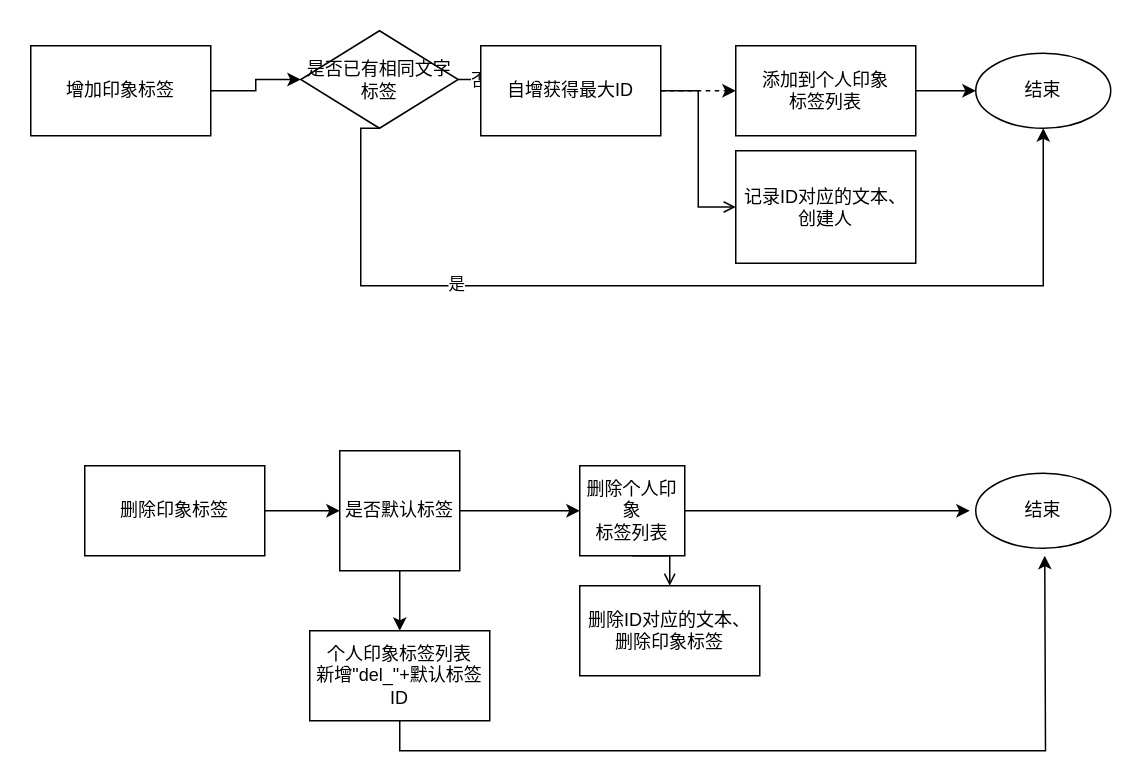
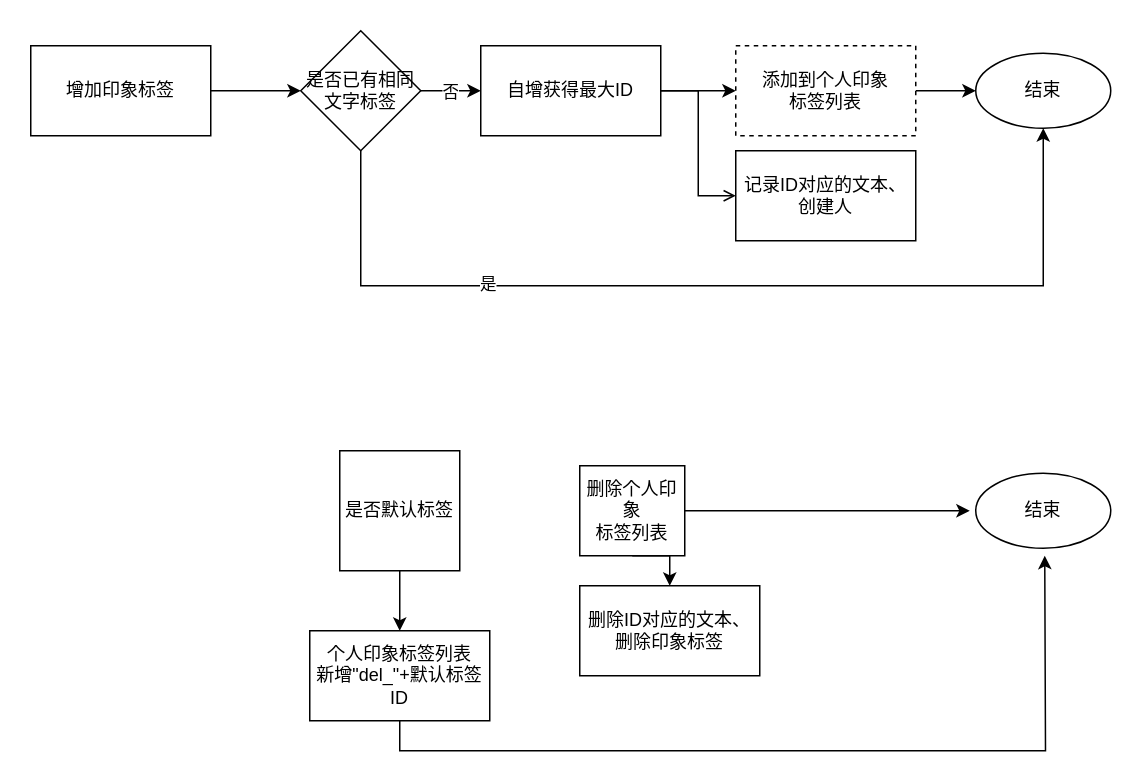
  <mxCell id="0" />
  <mxCell id="1" parent="0" />
  <mxCell id="2" style="edgeStyle=orthogonalEdgeStyle;rounded=0;orthogonalLoop=1;jettySize=auto;html=1;" edge="1" parent="1" source="3" target="8"><mxGeometry relative="1" as="geometry" /></mxCell>
  <mxCell id="3" value="增加印象标签" style="rounded=0;whiteSpace=wrap;html=1;" vertex="1" parent="1"><mxGeometry x="20" y="30" width="120" height="60" as="geometry" /></mxCell>
  <mxCell id="4" style="edgeStyle=orthogonalEdgeStyle;rounded=0;orthogonalLoop=1;jettySize=auto;html=1;" edge="1" parent="1" source="8" target="12"><mxGeometry relative="1" as="geometry" /></mxCell>
  <mxCell id="5" value="否" style="edgeLabel;html=1;align=center;verticalAlign=middle;resizable=0;points=[];" vertex="1" connectable="0" parent="4"><mxGeometry x="-0.05" relative="1" as="geometry"><mxPoint as="offset" /></mxGeometry></mxCell>
  <mxCell id="6" style="edgeStyle=orthogonalEdgeStyle;rounded=0;orthogonalLoop=1;jettySize=auto;html=1;exitX=0.5;exitY=1;exitDx=0;exitDy=0;entryX=0.5;entryY=1;entryDx=0;entryDy=0;" edge="1" parent="1" source="8" target="9"><mxGeometry relative="1" as="geometry"><Array as="points"><mxPoint x="240" y="190" /><mxPoint x="695" y="190" /></Array></mxGeometry></mxCell>
  <mxCell id="7" value="是" style="edgeLabel;html=1;align=center;verticalAlign=middle;resizable=0;points=[];" vertex="1" connectable="0" parent="6"><mxGeometry x="-0.465" y="2" relative="1" as="geometry"><mxPoint as="offset" /></mxGeometry></mxCell>
- <mxCell id="8" value="是否已有相同文字标签" style="rhombus;whiteSpace=wrap;html=1;" vertex="1" parent="1"><mxGeometry x="200" y="20" width="105" height="65" as="geometry" /></mxCell>
+ <mxCell id="8" value="是否已有相同文字标签" style="rhombus;whiteSpace=wrap;html=1;" vertex="1" parent="1"><mxGeometry x="200" y="20" width="80" height="80" as="geometry" /></mxCell>
  <mxCell id="9" value="结束" style="ellipse;whiteSpace=wrap;html=1;" vertex="1" parent="1"><mxGeometry x="650" y="35" width="90" height="50" as="geometry" /></mxCell>
- <mxCell id="10" style="edgeStyle=orthogonalEdgeStyle;rounded=0;orthogonalLoop=1;jettySize=auto;html=1;exitX=1;exitY=0.5;exitDx=0;exitDy=0;dashed=1;" edge="1" parent="1" source="12" target="14"><mxGeometry relative="1" as="geometry" /></mxCell>
+ <mxCell id="10" style="edgeStyle=orthogonalEdgeStyle;rounded=0;orthogonalLoop=1;jettySize=auto;html=1;exitX=1;exitY=0.5;exitDx=0;exitDy=0;" edge="1" parent="1" source="12" target="14"><mxGeometry relative="1" as="geometry" /></mxCell>
  <mxCell id="11" style="edgeStyle=orthogonalEdgeStyle;rounded=0;orthogonalLoop=1;jettySize=auto;html=1;entryX=0;entryY=0.5;entryDx=0;entryDy=0;endArrow=open;" edge="1" parent="1" source="12" target="15"><mxGeometry relative="1" as="geometry" /></mxCell>
  <mxCell id="12" value="自增获得最大ID" style="rounded=0;whiteSpace=wrap;html=1;" vertex="1" parent="1"><mxGeometry x="320" y="30" width="120" height="60" as="geometry" /></mxCell>
  <mxCell id="13" style="edgeStyle=orthogonalEdgeStyle;rounded=0;orthogonalLoop=1;jettySize=auto;html=1;exitX=1;exitY=0.5;exitDx=0;exitDy=0;entryX=0;entryY=0.5;entryDx=0;entryDy=0;" edge="1" parent="1" source="14" target="9"><mxGeometry relative="1" as="geometry" /></mxCell>
- <mxCell id="14" value="添加到个人印象&lt;br&gt;标签列表" style="rounded=0;whiteSpace=wrap;html=1;" vertex="1" parent="1"><mxGeometry x="490" y="30" width="120" height="60" as="geometry" /></mxCell>
- <mxCell id="15" value="记录ID对应的文本、创建人" style="rounded=0;whiteSpace=wrap;html=1;" vertex="1" parent="1"><mxGeometry x="490" y="100" width="120" height="75" as="geometry" /></mxCell>
- <mxCell id="16" style="edgeStyle=orthogonalEdgeStyle;rounded=0;orthogonalLoop=1;jettySize=auto;html=1;entryX=0;entryY=0.5;entryDx=0;entryDy=0;" edge="1" parent="1" source="17" target="20"><mxGeometry relative="1" as="geometry" /></mxCell>
- <mxCell id="17" value="删除印象标签" style="rounded=0;whiteSpace=wrap;html=1;" vertex="1" parent="1"><mxGeometry x="56" y="310" width="120" height="60" as="geometry" /></mxCell>
+ <mxCell id="14" value="添加到个人印象&lt;br&gt;标签列表" style="rounded=0;whiteSpace=wrap;html=1;dashed=1;" vertex="1" parent="1"><mxGeometry x="490" y="30" width="120" height="60" as="geometry" /></mxCell>
+ <mxCell id="15" value="记录ID对应的文本、创建人" style="rounded=0;whiteSpace=wrap;html=1;" vertex="1" parent="1"><mxGeometry x="490" y="100" width="120" height="60" as="geometry" /></mxCell>
  <mxCell id="18" style="edgeStyle=orthogonalEdgeStyle;rounded=0;orthogonalLoop=1;jettySize=auto;html=1;exitX=0.5;exitY=1;exitDx=0;exitDy=0;entryX=0.5;entryY=0;entryDx=0;entryDy=0;" edge="1" parent="1" source="20" target="22"><mxGeometry relative="1" as="geometry" /></mxCell>
- <mxCell id="19" style="edgeStyle=orthogonalEdgeStyle;rounded=0;orthogonalLoop=1;jettySize=auto;html=1;exitX=1;exitY=0.5;exitDx=0;exitDy=0;entryX=0;entryY=0.5;entryDx=0;entryDy=0;" edge="1" parent="1" source="20" target="25"><mxGeometry relative="1" as="geometry" /></mxCell>
  <mxCell id="20" value="是否默认标签" style="whiteSpace=wrap;html=1;rounded=0;" vertex="1" parent="1"><mxGeometry x="226" y="300" width="80" height="80" as="geometry" /></mxCell>
  <mxCell id="21" style="edgeStyle=orthogonalEdgeStyle;rounded=0;orthogonalLoop=1;jettySize=auto;html=1;exitX=0.5;exitY=1;exitDx=0;exitDy=0;" edge="1" parent="1" source="22"><mxGeometry relative="1" as="geometry"><mxPoint x="696" y="370" as="targetPoint" /></mxGeometry></mxCell>
  <mxCell id="22" value="个人印象标签列表&lt;br&gt;新增&quot;del_&quot;+默认标签ID" style="rounded=0;whiteSpace=wrap;html=1;" vertex="1" parent="1"><mxGeometry x="206" y="420" width="120" height="60" as="geometry" /></mxCell>
  <mxCell id="23" style="edgeStyle=orthogonalEdgeStyle;rounded=0;orthogonalLoop=1;jettySize=auto;html=1;exitX=1;exitY=0.5;exitDx=0;exitDy=0;" edge="1" parent="1" source="25"><mxGeometry relative="1" as="geometry"><mxPoint x="646" y="340" as="targetPoint" /></mxGeometry></mxCell>
- <mxCell id="24" style="edgeStyle=orthogonalEdgeStyle;rounded=0;orthogonalLoop=1;jettySize=auto;html=1;exitX=0.5;exitY=1;exitDx=0;exitDy=0;entryX=0.5;entryY=0;entryDx=0;entryDy=0;endArrow=open;" edge="1" parent="1" source="25" target="26"><mxGeometry relative="1" as="geometry" /></mxCell>
+ <mxCell id="24" style="edgeStyle=orthogonalEdgeStyle;rounded=0;orthogonalLoop=1;jettySize=auto;html=1;exitX=0.5;exitY=1;exitDx=0;exitDy=0;entryX=0.5;entryY=0;entryDx=0;entryDy=0;" edge="1" parent="1" source="25" target="26"><mxGeometry relative="1" as="geometry" /></mxCell>
  <mxCell id="25" value="删除个人印象&lt;br&gt;标签列表" style="rounded=0;whiteSpace=wrap;html=1;" vertex="1" parent="1"><mxGeometry x="386" y="310" width="70" height="60" as="geometry" /></mxCell>
  <mxCell id="26" value="删除ID对应的文本、删除印象标签" style="rounded=0;whiteSpace=wrap;html=1;" vertex="1" parent="1"><mxGeometry x="386" y="390" width="120" height="60" as="geometry" /></mxCell>
  <mxCell id="27" value="结束" style="ellipse;whiteSpace=wrap;html=1;" vertex="1" parent="1"><mxGeometry x="650" y="315" width="90" height="50" as="geometry" /></mxCell>
